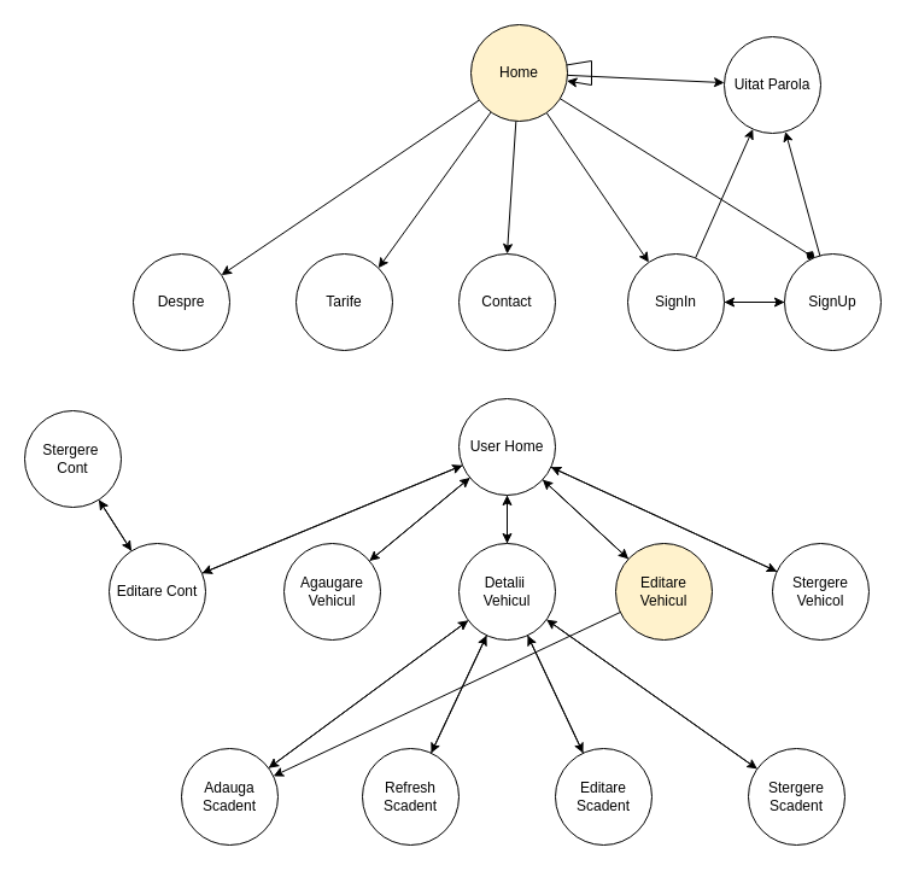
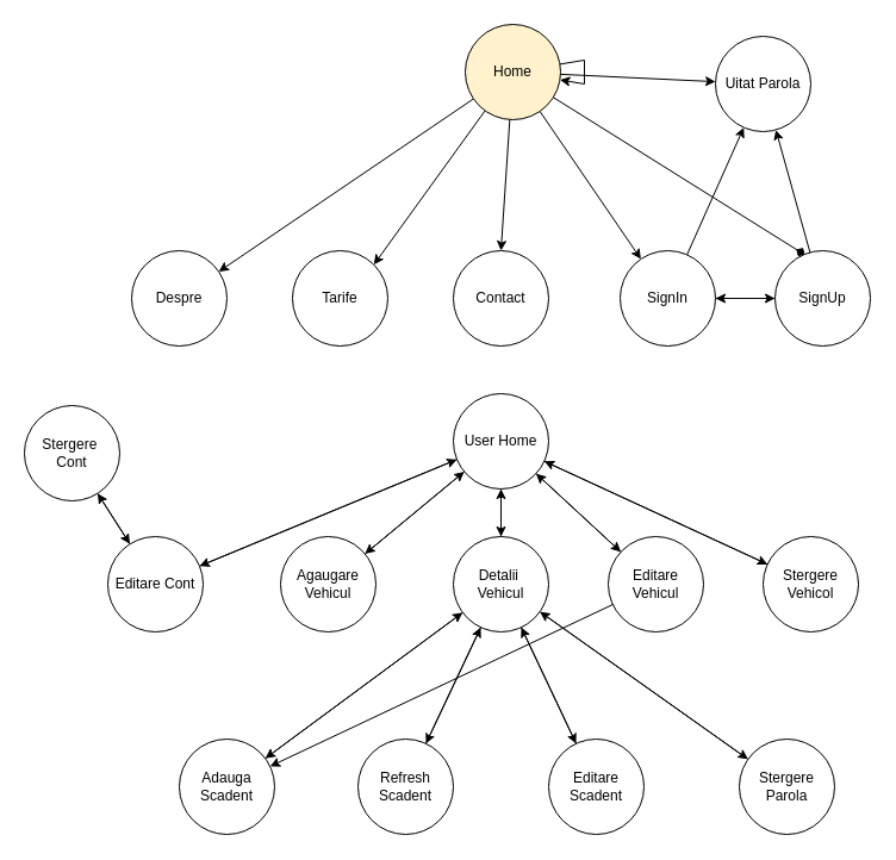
  <mxCell id="0" />
  <mxCell id="1" parent="0" />
  <mxCell id="2" style="edgeStyle=none;rounded=0;orthogonalLoop=1;jettySize=auto;html=1;" edge="1" parent="1" source="8" target="9"><mxGeometry relative="1" as="geometry" /></mxCell>
  <mxCell id="3" style="edgeStyle=none;rounded=0;orthogonalLoop=1;jettySize=auto;html=1;entryX=1;entryY=0;entryDx=0;entryDy=0;" edge="1" parent="1" source="8" target="10"><mxGeometry relative="1" as="geometry" /></mxCell>
  <mxCell id="4" style="edgeStyle=none;rounded=0;orthogonalLoop=1;jettySize=auto;html=1;entryX=0.5;entryY=0;entryDx=0;entryDy=0;" edge="1" parent="1" source="8" target="11"><mxGeometry relative="1" as="geometry" /></mxCell>
  <mxCell id="5" style="edgeStyle=none;rounded=0;orthogonalLoop=1;jettySize=auto;html=1;entryX=0.312;entryY=0.042;entryDx=0;entryDy=0;entryPerimeter=0;endArrow=diamond;" edge="1" parent="1" source="8" target="14"><mxGeometry relative="1" as="geometry" /></mxCell>
  <mxCell id="6" style="edgeStyle=none;rounded=0;orthogonalLoop=1;jettySize=auto;html=1;" edge="1" parent="1" source="8" target="17"><mxGeometry relative="1" as="geometry" /></mxCell>
  <mxCell id="7" style="edgeStyle=none;rounded=0;orthogonalLoop=1;jettySize=auto;html=1;" edge="1" parent="1" source="8" target="18"><mxGeometry relative="1" as="geometry" /></mxCell>
  <mxCell id="8" value="Home" style="ellipse;whiteSpace=wrap;html=1;aspect=fixed;fillColor=#fff2cc;" vertex="1" parent="1"><mxGeometry x="390" y="20" width="80" height="80" as="geometry" /></mxCell>
  <mxCell id="9" value="Despre" style="ellipse;whiteSpace=wrap;html=1;aspect=fixed;" vertex="1" parent="1"><mxGeometry x="110" y="210" width="80" height="80" as="geometry" /></mxCell>
  <mxCell id="10" value="Tarife" style="ellipse;whiteSpace=wrap;html=1;aspect=fixed;" vertex="1" parent="1"><mxGeometry x="245" y="210" width="80" height="80" as="geometry" /></mxCell>
  <mxCell id="11" value="Contact" style="ellipse;whiteSpace=wrap;html=1;aspect=fixed;" vertex="1" parent="1"><mxGeometry x="380" y="210" width="80" height="80" as="geometry" /></mxCell>
  <mxCell id="12" style="edgeStyle=none;rounded=0;orthogonalLoop=1;jettySize=auto;html=1;" edge="1" parent="1" source="14" target="18"><mxGeometry relative="1" as="geometry" /></mxCell>
  <mxCell id="13" value="" style="edgeStyle=none;rounded=0;orthogonalLoop=1;jettySize=auto;html=1;" edge="1" parent="1" source="14" target="17"><mxGeometry relative="1" as="geometry" /></mxCell>
  <mxCell id="14" value="SignUp" style="ellipse;whiteSpace=wrap;html=1;aspect=fixed;" vertex="1" parent="1"><mxGeometry x="650" y="210" width="80" height="80" as="geometry" /></mxCell>
  <mxCell id="15" style="edgeStyle=none;rounded=0;orthogonalLoop=1;jettySize=auto;html=1;" edge="1" parent="1" source="17" target="14"><mxGeometry relative="1" as="geometry" /></mxCell>
  <mxCell id="16" style="edgeStyle=none;rounded=0;orthogonalLoop=1;jettySize=auto;html=1;" edge="1" parent="1" source="17" target="18"><mxGeometry relative="1" as="geometry" /></mxCell>
  <mxCell id="17" value="SignIn" style="ellipse;whiteSpace=wrap;html=1;aspect=fixed;" vertex="1" parent="1"><mxGeometry x="520" y="210" width="80" height="80" as="geometry" /></mxCell>
  <mxCell id="18" value="Uitat Parola" style="ellipse;whiteSpace=wrap;html=1;aspect=fixed;" vertex="1" parent="1"><mxGeometry x="600" y="30" width="80" height="80" as="geometry" /></mxCell>
  <mxCell id="19" style="edgeStyle=none;rounded=0;orthogonalLoop=1;jettySize=auto;html=1;" edge="1" parent="1" source="8" target="8"><mxGeometry relative="1" as="geometry" /></mxCell>
  <mxCell id="20" style="edgeStyle=none;rounded=0;orthogonalLoop=1;jettySize=auto;html=1;" edge="1" parent="1" source="25" target="30"><mxGeometry relative="1" as="geometry" /></mxCell>
  <mxCell id="21" style="edgeStyle=none;rounded=0;orthogonalLoop=1;jettySize=auto;html=1;" edge="1" parent="1" source="25" target="41"><mxGeometry relative="1" as="geometry" /></mxCell>
  <mxCell id="22" style="edgeStyle=none;rounded=0;orthogonalLoop=1;jettySize=auto;html=1;" edge="1" parent="1" source="25" target="28"><mxGeometry relative="1" as="geometry" /></mxCell>
  <mxCell id="23" style="edgeStyle=none;rounded=0;orthogonalLoop=1;jettySize=auto;html=1;" edge="1" parent="1" source="25" target="35"><mxGeometry relative="1" as="geometry" /></mxCell>
  <mxCell id="24" style="edgeStyle=none;rounded=0;orthogonalLoop=1;jettySize=auto;html=1;" edge="1" parent="1" source="25" target="32"><mxGeometry relative="1" as="geometry" /></mxCell>
  <mxCell id="25" value="User Home" style="ellipse;whiteSpace=wrap;html=1;aspect=fixed;" vertex="1" parent="1"><mxGeometry x="380" y="330" width="80" height="80" as="geometry" /></mxCell>
  <mxCell id="26" style="edgeStyle=none;rounded=0;orthogonalLoop=1;jettySize=auto;html=1;" edge="1" parent="1" source="28" target="25"><mxGeometry relative="1" as="geometry" /></mxCell>
  <mxCell id="27" style="edgeStyle=none;rounded=0;orthogonalLoop=1;jettySize=auto;html=1;" edge="1" parent="1" source="28" target="43"><mxGeometry relative="1" as="geometry" /></mxCell>
  <mxCell id="28" value="Editare Cont" style="ellipse;whiteSpace=wrap;html=1;aspect=fixed;" vertex="1" parent="1"><mxGeometry x="90" y="450" width="80" height="80" as="geometry" /></mxCell>
  <mxCell id="29" style="edgeStyle=none;rounded=0;orthogonalLoop=1;jettySize=auto;html=1;" edge="1" parent="1" source="30" target="25"><mxGeometry relative="1" as="geometry" /></mxCell>
  <mxCell id="30" value="Agaugare Vehicul" style="ellipse;whiteSpace=wrap;html=1;aspect=fixed;" vertex="1" parent="1"><mxGeometry x="235" y="450" width="80" height="80" as="geometry" /></mxCell>
  <mxCell id="31" style="edgeStyle=none;rounded=0;orthogonalLoop=1;jettySize=auto;html=1;" edge="1" parent="1" source="32" target="25"><mxGeometry relative="1" as="geometry" /></mxCell>
  <mxCell id="32" value="Stergere Vehicol" style="ellipse;whiteSpace=wrap;html=1;aspect=fixed;" vertex="1" parent="1"><mxGeometry x="640" y="450" width="80" height="80" as="geometry" /></mxCell>
  <mxCell id="33" style="edgeStyle=none;rounded=0;orthogonalLoop=1;jettySize=auto;html=1;" edge="1" parent="1" source="35" target="25"><mxGeometry relative="1" as="geometry" /></mxCell>
  <mxCell id="34" style="edgeStyle=none;rounded=0;orthogonalLoop=1;jettySize=auto;html=1;" edge="1" parent="1" source="35" target="45"><mxGeometry relative="1" as="geometry" /></mxCell>
- <mxCell id="35" value="Editare Vehicul" style="ellipse;whiteSpace=wrap;html=1;aspect=fixed;fillColor=#fff2cc;" vertex="1" parent="1"><mxGeometry x="510" y="450" width="80" height="80" as="geometry" /></mxCell>
+ <mxCell id="35" value="Editare Vehicul" style="ellipse;whiteSpace=wrap;html=1;aspect=fixed;" vertex="1" parent="1"><mxGeometry x="510" y="450" width="80" height="80" as="geometry" /></mxCell>
  <mxCell id="36" style="edgeStyle=none;rounded=0;orthogonalLoop=1;jettySize=auto;html=1;" edge="1" parent="1" source="41" target="25"><mxGeometry relative="1" as="geometry" /></mxCell>
  <mxCell id="37" style="edgeStyle=none;rounded=0;orthogonalLoop=1;jettySize=auto;html=1;" edge="1" parent="1" source="41" target="47"><mxGeometry relative="1" as="geometry" /></mxCell>
  <mxCell id="38" style="edgeStyle=none;rounded=0;orthogonalLoop=1;jettySize=auto;html=1;" edge="1" parent="1" source="41" target="45"><mxGeometry relative="1" as="geometry" /></mxCell>
  <mxCell id="39" style="edgeStyle=none;rounded=0;orthogonalLoop=1;jettySize=auto;html=1;" edge="1" parent="1" source="41" target="49"><mxGeometry relative="1" as="geometry" /></mxCell>
  <mxCell id="40" style="edgeStyle=none;rounded=0;orthogonalLoop=1;jettySize=auto;html=1;" edge="1" parent="1" source="41" target="51"><mxGeometry relative="1" as="geometry" /></mxCell>
  <mxCell id="41" value="Detalii&amp;nbsp; Vehicul" style="ellipse;whiteSpace=wrap;html=1;aspect=fixed;" vertex="1" parent="1"><mxGeometry x="380" y="450" width="80" height="80" as="geometry" /></mxCell>
  <mxCell id="42" style="edgeStyle=none;rounded=0;orthogonalLoop=1;jettySize=auto;html=1;" edge="1" parent="1" source="43" target="28"><mxGeometry relative="1" as="geometry" /></mxCell>
  <mxCell id="43" value="Stergere&amp;nbsp; Cont" style="ellipse;whiteSpace=wrap;html=1;aspect=fixed;" vertex="1" parent="1"><mxGeometry x="20" y="340" width="80" height="80" as="geometry" /></mxCell>
  <mxCell id="44" style="edgeStyle=none;rounded=0;orthogonalLoop=1;jettySize=auto;html=1;" edge="1" parent="1" source="45" target="41"><mxGeometry relative="1" as="geometry" /></mxCell>
  <mxCell id="45" value="Adauga Scadent" style="ellipse;whiteSpace=wrap;html=1;aspect=fixed;" vertex="1" parent="1"><mxGeometry x="150" y="620" width="80" height="80" as="geometry" /></mxCell>
  <mxCell id="46" style="edgeStyle=none;rounded=0;orthogonalLoop=1;jettySize=auto;html=1;" edge="1" parent="1" source="47" target="41"><mxGeometry relative="1" as="geometry" /></mxCell>
  <mxCell id="47" value="Refresh&lt;br&gt;Scadent&lt;br&gt;" style="ellipse;whiteSpace=wrap;html=1;aspect=fixed;" vertex="1" parent="1"><mxGeometry x="300" y="620" width="80" height="80" as="geometry" /></mxCell>
  <mxCell id="48" style="edgeStyle=none;rounded=0;orthogonalLoop=1;jettySize=auto;html=1;" edge="1" parent="1" source="49" target="41"><mxGeometry relative="1" as="geometry" /></mxCell>
  <mxCell id="49" value="Editare Scadent" style="ellipse;whiteSpace=wrap;html=1;aspect=fixed;" vertex="1" parent="1"><mxGeometry x="460" y="620" width="80" height="80" as="geometry" /></mxCell>
  <mxCell id="50" style="edgeStyle=none;rounded=0;orthogonalLoop=1;jettySize=auto;html=1;" edge="1" parent="1" source="51" target="41"><mxGeometry relative="1" as="geometry" /></mxCell>
- <mxCell id="51" value="Stergere Scadent" style="ellipse;whiteSpace=wrap;html=1;aspect=fixed;" vertex="1" parent="1"><mxGeometry x="620" y="620" width="80" height="80" as="geometry" /></mxCell>
+ <mxCell id="51" value="Stergere Parola" style="ellipse;whiteSpace=wrap;html=1;aspect=fixed;" vertex="1" parent="1"><mxGeometry x="620" y="620" width="80" height="80" as="geometry" /></mxCell>
